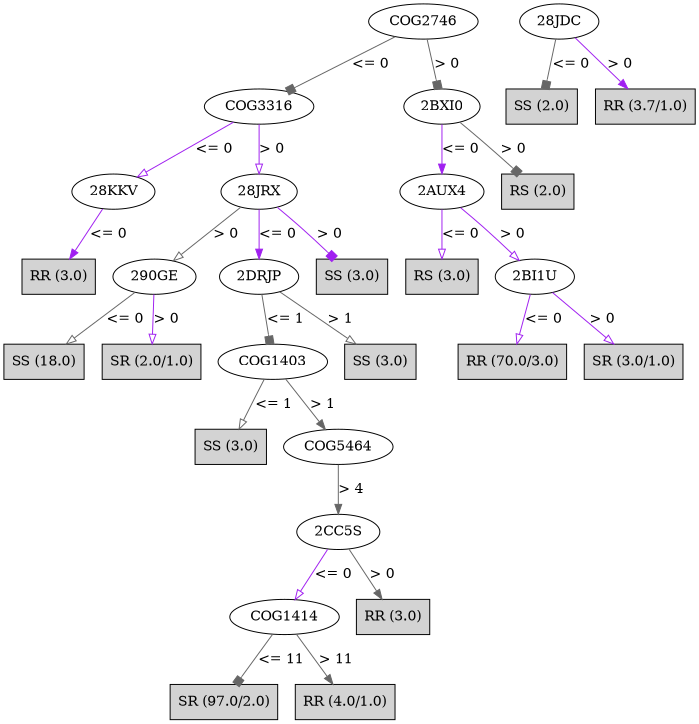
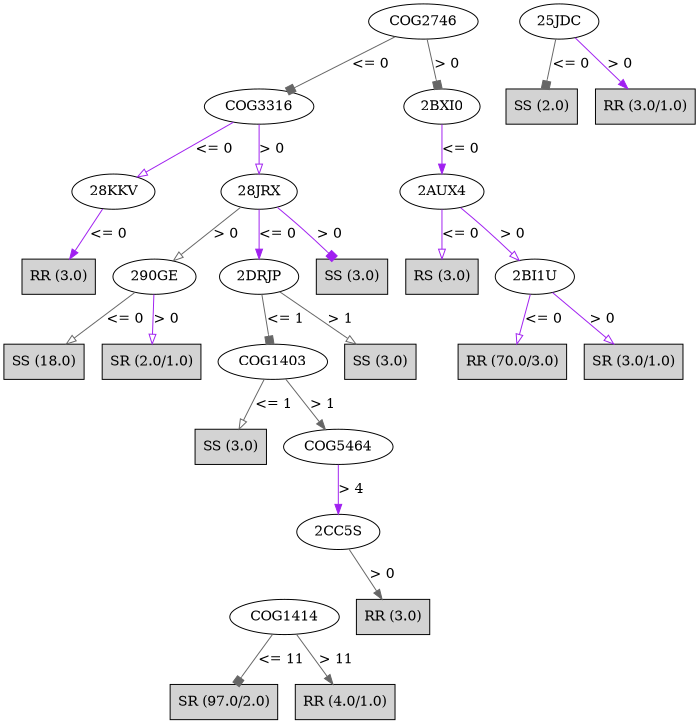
  digraph {
    node [shape=box style=filled]
    edge [arrowhead=onormal color=gray40]
    n1 [label=COG2746 shape="" style=""]
    n2 [label=COG3316 shape="" style=""]
    n3 [label="2BXI0" shape="" style=""]
    n4 [label="28KKV" shape="" style=""]
    n5 [label="28JRX" shape="" style=""]
    n6 [label="2AUX4" shape="" style=""]
-   n7 [label="RS (2.0)"]
    n8 [label="RR (3.0)"]
    n9 [label="290GE" shape="" style=""]
    n10 [label="2DRJP" shape="" style=""]
    n11 [label="SS (3.0)"]
    n12 [label="SS (18.0)"]
    n13 [label="SR (2.0/1.0)"]
    n14 [label=COG1403 shape="" style=""]
    n15 [label="SS (3.0)"]
    n16 [label="SS (3.0)"]
    n17 [label=COG5464 shape="" style=""]
    n18 [label="2CC5S" shape="" style=""]
-   n19 [label="28JDC" shape="" style=""]
+   n19 [label="25JDC" shape="" style=""]
    n20 [label="SS (2.0)"]
-   n21 [label="RR (3.7/1.0)"]
+   n21 [label="RR (3.0/1.0)"]
    n22 [label=COG1414 shape="" style=""]
    n23 [label="RR (3.0)"]
    n24 [label="SR (97.0/2.0)"]
    n25 [label="RR (4.0/1.0)"]
    n26 [label="RS (3.0)"]
    n27 [label="2BI1U" shape="" style=""]
    n28 [label="RR (70.0/3.0)"]
    n29 [label="SR (3.0/1.0)"]
    n1 -> n2 [arrowhead=box label="<= 0"]
    n1 -> n3 [arrowhead=box label="> 0"]
    n2 -> n4 [color=purple label="<= 0"]
    n2 -> n5 [color=purple label="> 0"]
    n3 -> n6 [arrowhead=normal color=purple label="<= 0"]
-   n3 -> n7 [arrowhead=box label="> 0"]
    n4 -> n8 [arrowhead=normal color=purple label="<= 0"]
    n5 -> n9 [label="> 0"]
    n5 -> n10 [arrowhead=normal color=purple label="<= 0"]
    n5 -> n11 [arrowhead=box color=purple label="> 0"]
    n6 -> n26 [color=purple label="<= 0"]
    n6 -> n27 [color=purple label="> 0"]
    n9 -> n12 [label="<= 0"]
    n9 -> n13 [color=purple label="> 0"]
    n10 -> n14 [arrowhead=box label="<= 1"]
    n10 -> n15 [label="> 1"]
    n14 -> n16 [label="<= 1"]
    n14 -> n17 [arrowhead=normal label="> 1"]
-   n17 -> n18 [arrowhead=normal label="> 4"]
-   n18 -> n22 [color=purple label="<= 0"]
+   n17 -> n18 [arrowhead=normal color=purple label="> 4"]
    n18 -> n23 [arrowhead=normal label="> 0"]
    n19 -> n20 [arrowhead=box label="<= 0"]
    n19 -> n21 [arrowhead=normal color=purple label="> 0"]
    n22 -> n24 [arrowhead=box label="<= 11"]
    n22 -> n25 [arrowhead=normal label="> 11"]
    n27 -> n28 [color=purple label="<= 0"]
    n27 -> n29 [color=purple label="> 0"]
  }
